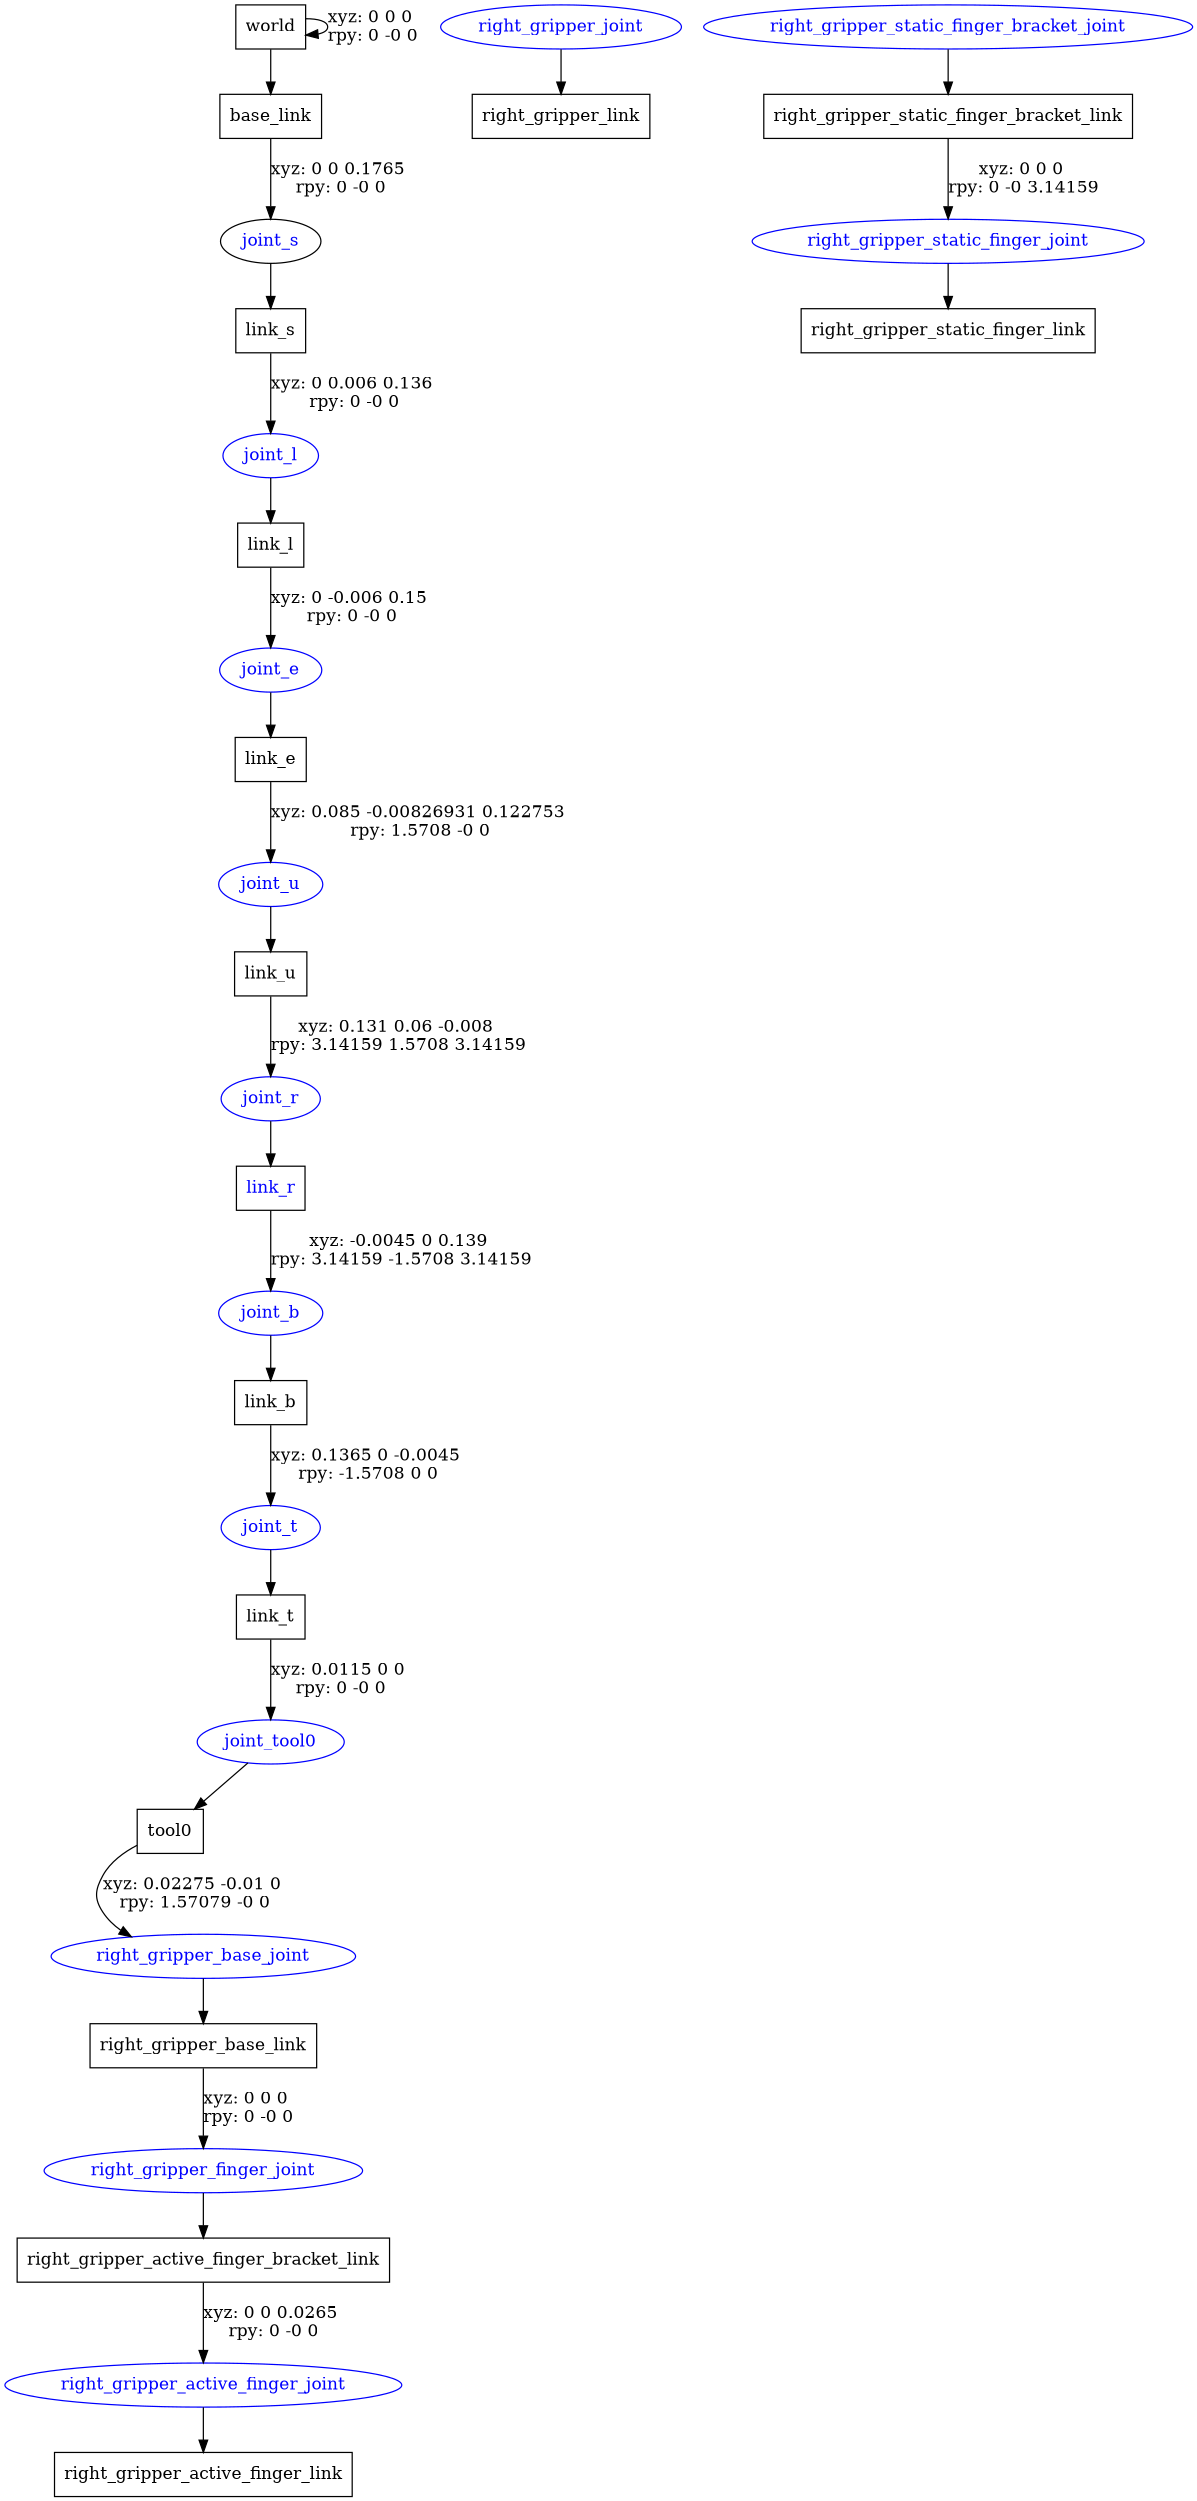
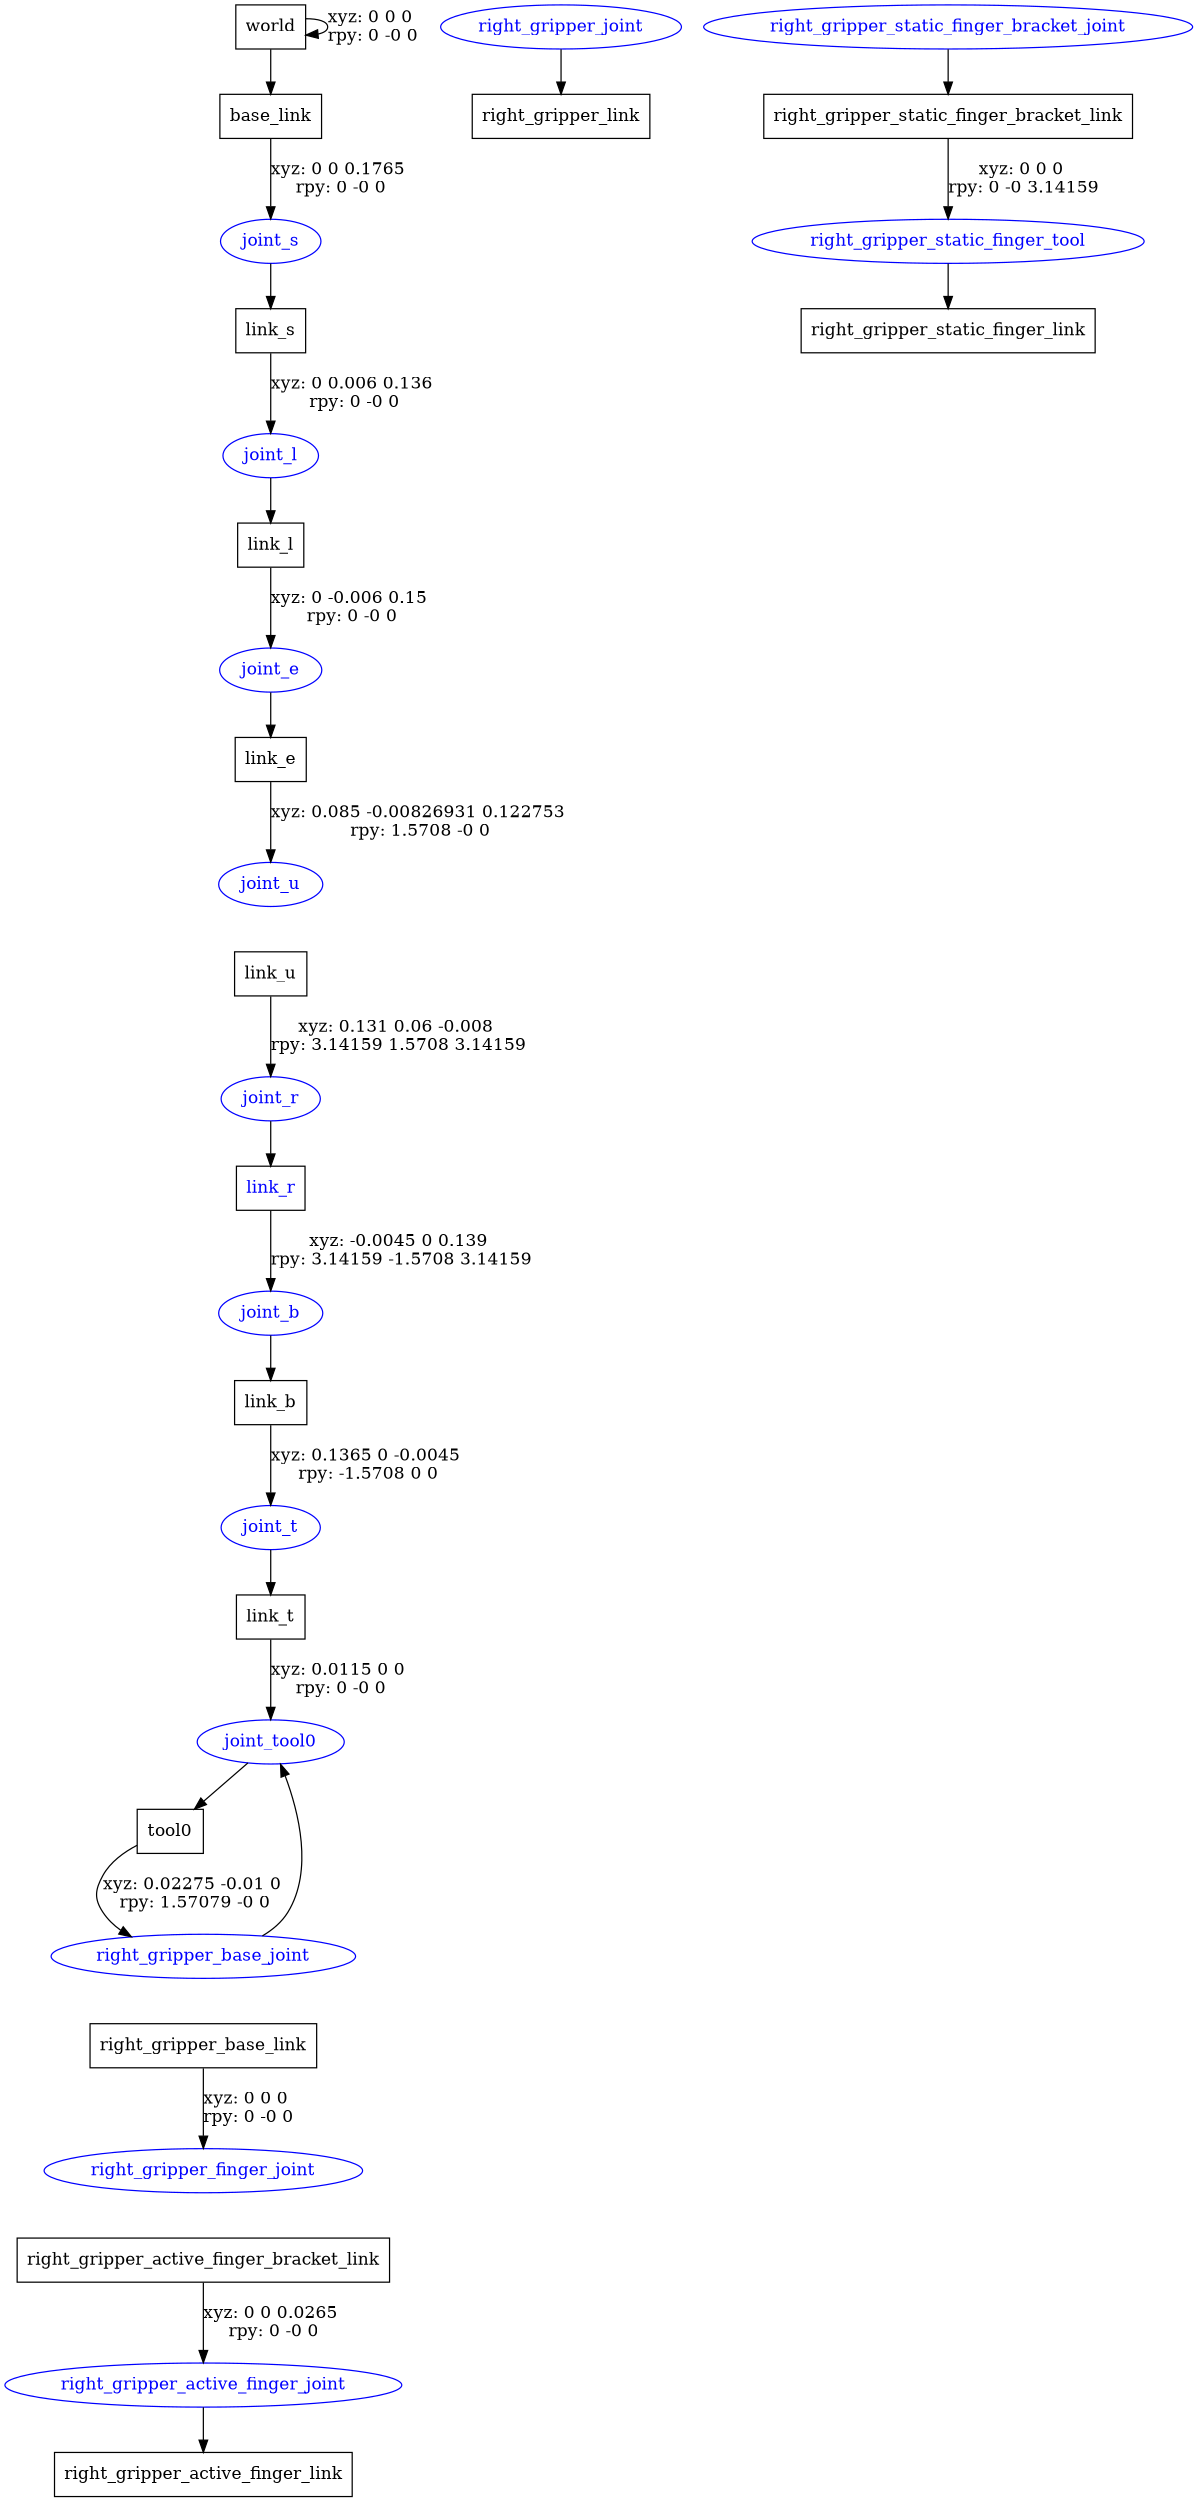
  digraph {
    node [shape=box]
    n1 [label=world]
    n2 [label=base_link]
-   joint_s [color=black fontcolor=blue shape=ellipse]
+   joint_s [color=blue fontcolor=blue shape=ellipse]
    n4 [label=link_s]
    joint_l [color=blue fontcolor=blue shape=ellipse]
    n6 [label=link_l]
    joint_e [color=blue fontcolor=blue shape=ellipse]
    n8 [label=link_e]
    joint_u [color=blue fontcolor=blue shape=ellipse]
    n10 [label=link_u]
    joint_r [color=blue fontcolor=blue shape=ellipse]
    n12 [fontcolor=blue label=link_r]
    joint_b [color=blue fontcolor=blue shape=ellipse]
    n14 [label=link_b]
    joint_t [color=blue fontcolor=blue shape=ellipse]
    n16 [label=link_t]
    joint_tool0 [color=blue fontcolor=blue shape=ellipse]
    n18 [label=tool0]
    right_gripper_base_joint [color=blue fontcolor=blue shape=ellipse]
    n20 [label=right_gripper_base_link]
    right_gripper_finger_joint [color=blue fontcolor=blue shape=ellipse]
    n22 [label=right_gripper_active_finger_bracket_link]
    right_gripper_joint [color=blue fontcolor=blue shape=ellipse]
    n24 [label=right_gripper_link]
    right_gripper_static_finger_bracket_joint [color=blue fontcolor=blue shape=ellipse]
    n26 [label=right_gripper_static_finger_bracket_link]
    right_gripper_active_finger_joint [color=blue fontcolor=blue shape=ellipse]
    n28 [label=right_gripper_active_finger_link]
-   right_gripper_static_finger_joint [color=blue fontcolor=blue shape=ellipse]
+   right_gripper_static_finger_joint [color=blue fontcolor=blue shape=ellipse label=right_gripper_static_finger_tool]
    n30 [label=right_gripper_static_finger_link]
    n1 -> n1 [label="xyz: 0 0 0 \nrpy: 0 -0 0"]
    n1 -> n2
    n2 -> joint_s [label="xyz: 0 0 0.1765 \nrpy: 0 -0 0"]
    joint_s -> n4
    n4 -> joint_l [label="xyz: 0 0.006 0.136 \nrpy: 0 -0 0"]
    joint_l -> n6
    n6 -> joint_e [label="xyz: 0 -0.006 0.15 \nrpy: 0 -0 0"]
    joint_e -> n8
    n8 -> joint_u [label="xyz: 0.085 -0.00826931 0.122753 \nrpy: 1.5708 -0 0"]
-   joint_u -> n10
    n10 -> joint_r [label="xyz: 0.131 0.06 -0.008 \nrpy: 3.14159 1.5708 3.14159"]
    joint_r -> n12
    n12 -> joint_b [label="xyz: -0.0045 0 0.139 \nrpy: 3.14159 -1.5708 3.14159"]
    joint_b -> n14
    n14 -> joint_t [label="xyz: 0.1365 0 -0.0045 \nrpy: -1.5708 0 0"]
    joint_t -> n16
    n16 -> joint_tool0 [label="xyz: 0.0115 0 0 \nrpy: 0 -0 0"]
    joint_tool0 -> n18
    n18 -> right_gripper_base_joint [label="xyz: 0.02275 -0.01 0 \nrpy: 1.57079 -0 0"]
-   right_gripper_base_joint -> n20
+   right_gripper_base_joint -> joint_tool0
    n20 -> right_gripper_finger_joint [label="xyz: 0 0 0 \nrpy: 0 -0 0"]
-   right_gripper_finger_joint -> n22
    n22 -> right_gripper_active_finger_joint [label="xyz: 0 0 0.0265 \nrpy: 0 -0 0"]
    right_gripper_joint -> n24
    right_gripper_static_finger_bracket_joint -> n26
    n26 -> right_gripper_static_finger_joint [label="xyz: 0 0 0 \nrpy: 0 -0 3.14159"]
    right_gripper_active_finger_joint -> n28
    right_gripper_static_finger_joint -> n30
  }
